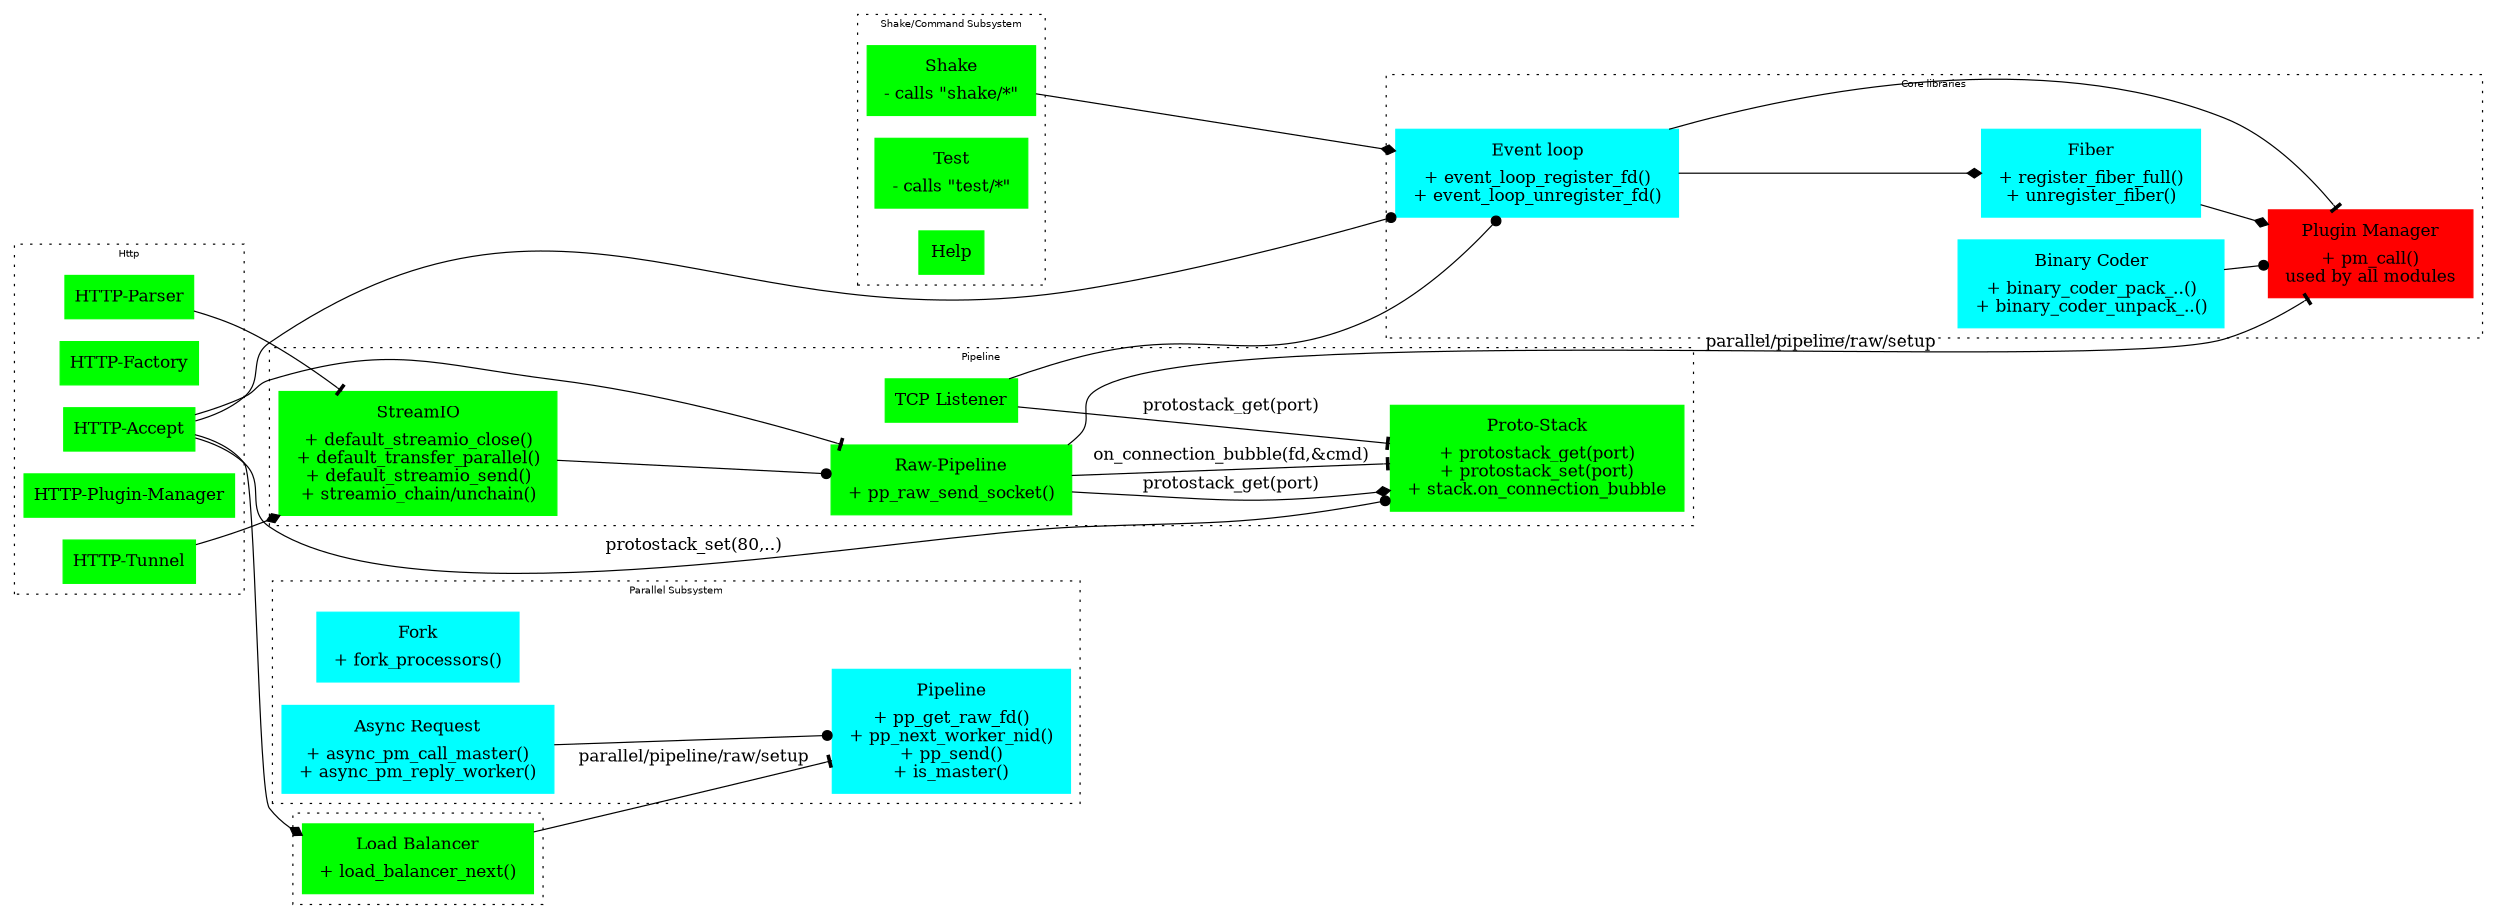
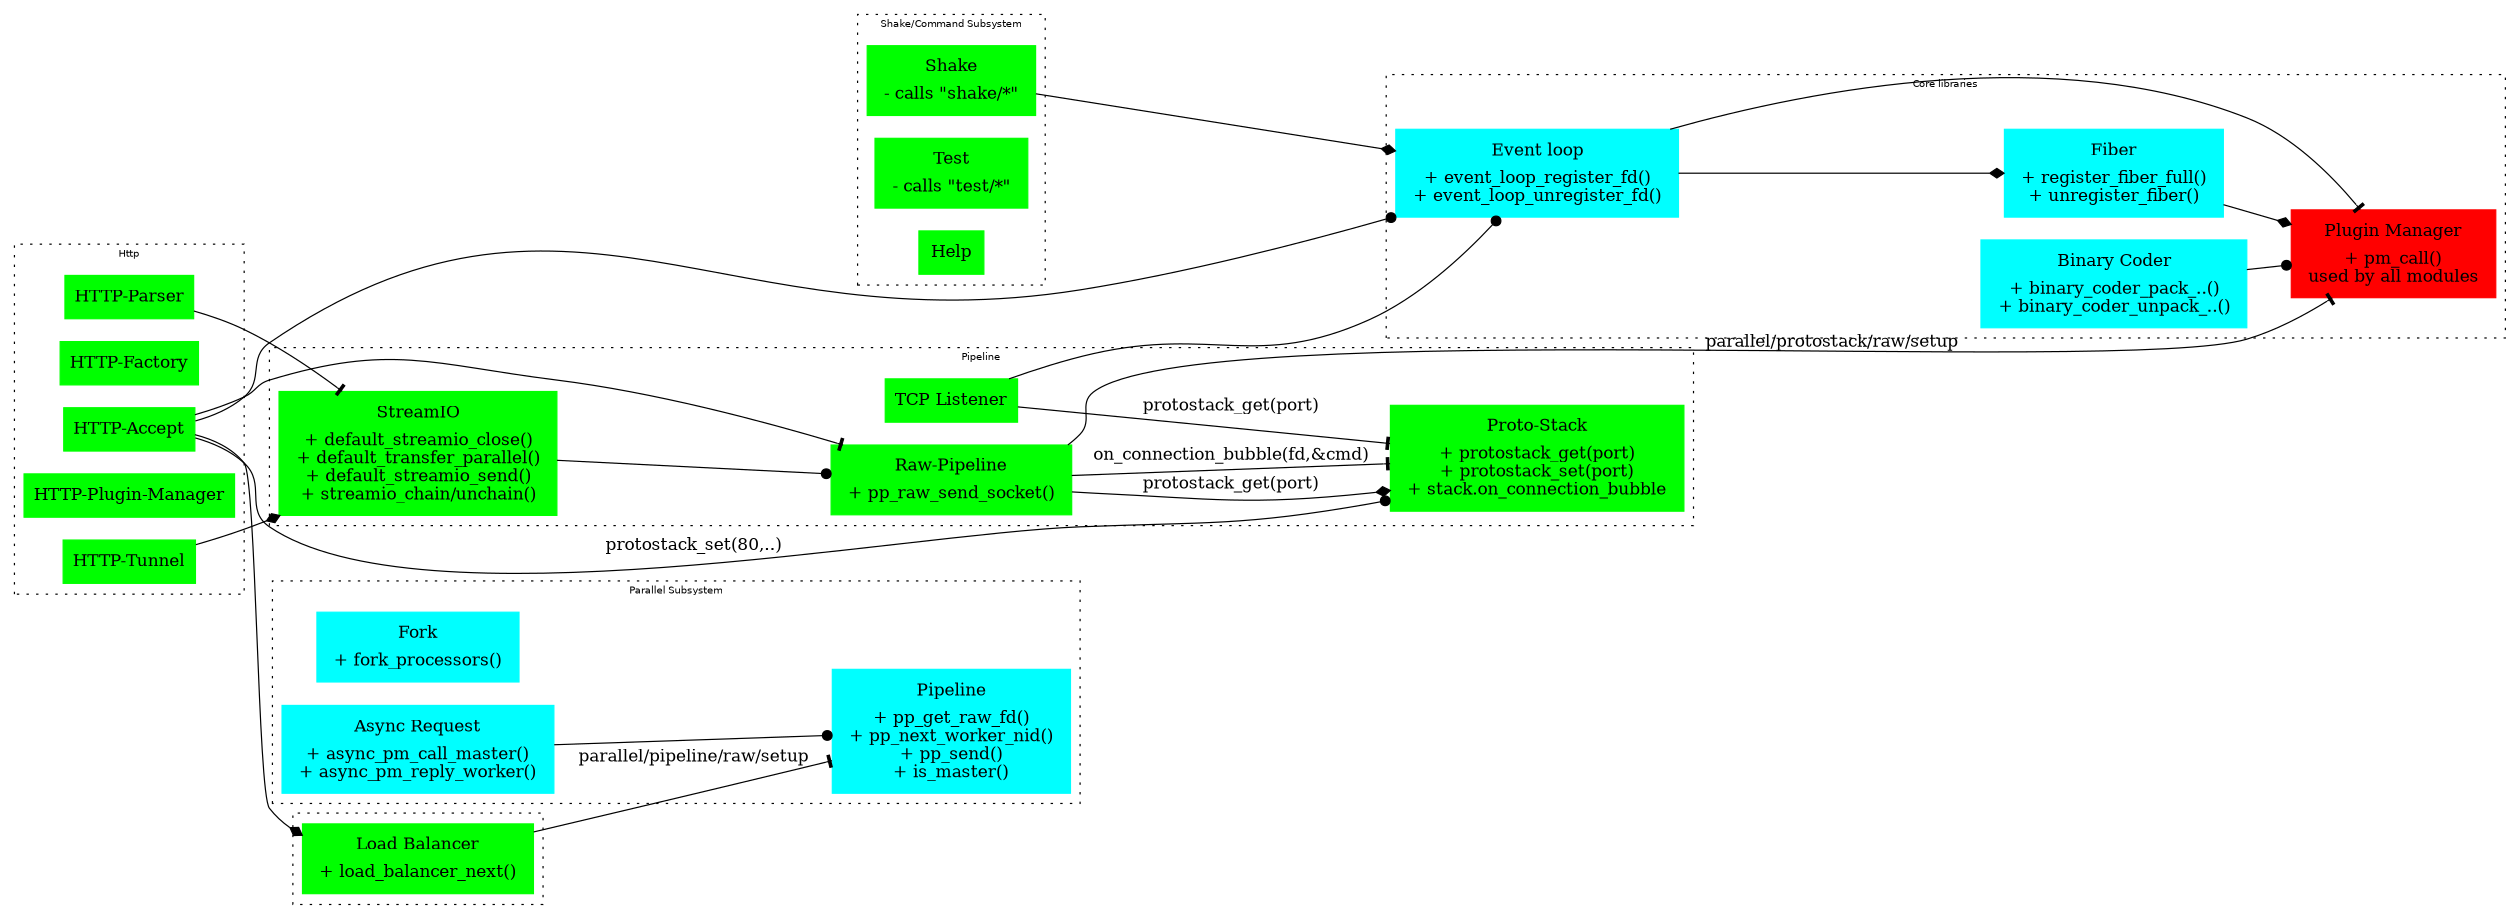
  digraph {
    fontname="Bitstream Vera Sans"
    fontsize=8
    rankdir=LR
    node [color=green shape=record style=filled]
    edge [arrowhead=tee]
    n1 [color=red label=<<table><tr><td>Plugin Manager</td></tr><tr><td>+ pm_call()<br/>used by all modules</td></tr></table>>]
    n2 [color=cyan label=<<table><tr><td>Fiber</td></tr><tr><td>+ register_fiber_full()<br/>+ unregister_fiber()</td></tr></table>>]
    n3 [color=cyan label=<<table><tr><td>Binary Coder</td></tr><tr><td>+ binary_coder_pack_..()<br/>+ binary_coder_unpack_..()</td></tr></table>>]
    n4 [color=cyan label=<<table><tr><td>Event loop</td></tr><tr><td>+ event_loop_register_fd()<br/>+ event_loop_unregister_fd()</td></tr></table>>]
    n5 [color=cyan label=<<table><tr><td>Fork</td></tr><tr><td>+ fork_processors()</td></tr></table>>]
    n6 [color=cyan label=<<table><tr><td>Pipeline</td></tr><tr><td>+ pp_get_raw_fd()<br/>+ pp_next_worker_nid()<br/>+ pp_send()<br/>+ is_master()</td></tr></table>>]
    n7 [color=cyan label=<<table><tr><td>Async Request</td></tr><tr><td>+ async_pm_call_master()<br/>+ async_pm_reply_worker()</td></tr></table>>]
    n8 [label=<<table><tr><td>Shake</td></tr><tr><td>- calls "shake/*"</td></tr></table>>]
    n9 [label=<<table><tr><td>Test</td></tr><tr><td>- calls "test/*"</td></tr></table>>]
    n10 [label=Help]
    n11 [label=<<table><tr><td>Proto-Stack</td></tr><tr><td>+ protostack_get(port)<br/>+ protostack_set(port)<br/>+ stack.on_connection_bubble</td></tr></table>>]
    n12 [label="TCP Listener"]
    n13 [label=<<table><tr><td>Raw-Pipeline</td></tr><tr><td>+ pp_raw_send_socket()</td></tr></table>>]
    n14 [label=<<table><tr><td>StreamIO</td></tr><tr><td>+ default_streamio_close()<br/>+ default_transfer_parallel()<br/>+ default_streamio_send()<br/>+ streamio_chain/unchain()</td></tr></table>>]
    n15 [label=<<table><tr><td>Load Balancer</td></tr><tr><td>+ load_balancer_next()</td></tr></table>>]
    n16 [label="HTTP-Accept"]
    n17 [label="HTTP-Factory"]
    n18 [label="HTTP-Parser"]
    n19 [label="HTTP-Plugin-Manager"]
    n20 [label="HTTP-Tunnel"]
    subgraph cluster_1 {
      color=black
      label="Core libraries"
      style=dotted
      n1
      n2
      n3
      n4
    }
    subgraph cluster_2 {
      color=black
      label="Parallel Subsystem"
      style=dotted
      n5
      n6
      n7
    }
    subgraph cluster_3 {
      color=black
      label="Shake/Command Subsystem"
      style=dotted
      n8
      n9
      n10
    }
    subgraph cluster_4 {
      color=black
      label=Pipeline
      style=dotted
      n11
      n12
      n13
      n14
    }
    subgraph cluster_5 {
      color=black
      style=dotted
      n15
    }
    subgraph cluster_6 {
      color=black
      label=Http
      style=dotted
      n16
      n17
      n18
      n19
      n20
    }
    n2 -> n1 [arrowhead=diamond]
    n3 -> n1 [arrowhead=dot]
    n4 -> n1
    n4 -> n2 [arrowhead=diamond]
    n7 -> n6 [arrowhead=dot]
    n8 -> n4 [arrowhead=diamond constraint=true]
    n12 -> n4 [arrowhead=dot]
    n12 -> n11 [label="protostack_get(port)"]
-   n13 -> n1 [label="parallel/pipeline/raw/setup"]
+   n13 -> n1 [label="parallel/protostack/raw/setup"]
    n13 -> n11 [arrowhead=diamond label="protostack_get(port)"]
    n13 -> n11 [label="on_connection_bubble(fd,&cmd)"]
    n14 -> n13 [arrowhead=dot]
    n15 -> n6 [label="parallel/pipeline/raw/setup"]
    n16 -> n4 [arrowhead=dot]
    n16 -> n11 [arrowhead=dot label="protostack_set(80,..)"]
    n16 -> n13
    n16 -> n15 [arrowhead=diamond]
    n18 -> n14
    n20 -> n14 [arrowhead=diamond]
  }
